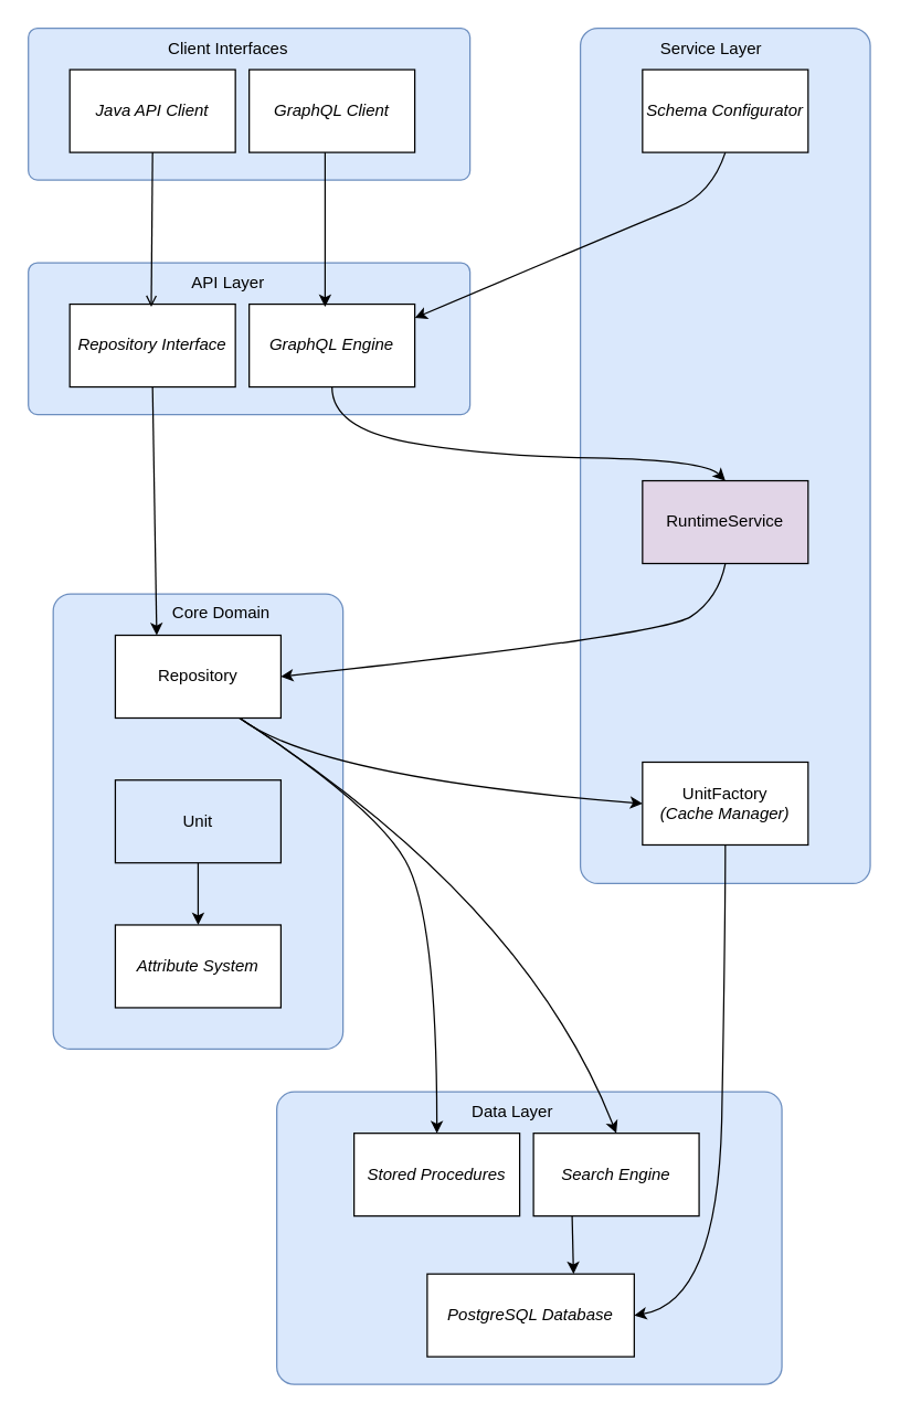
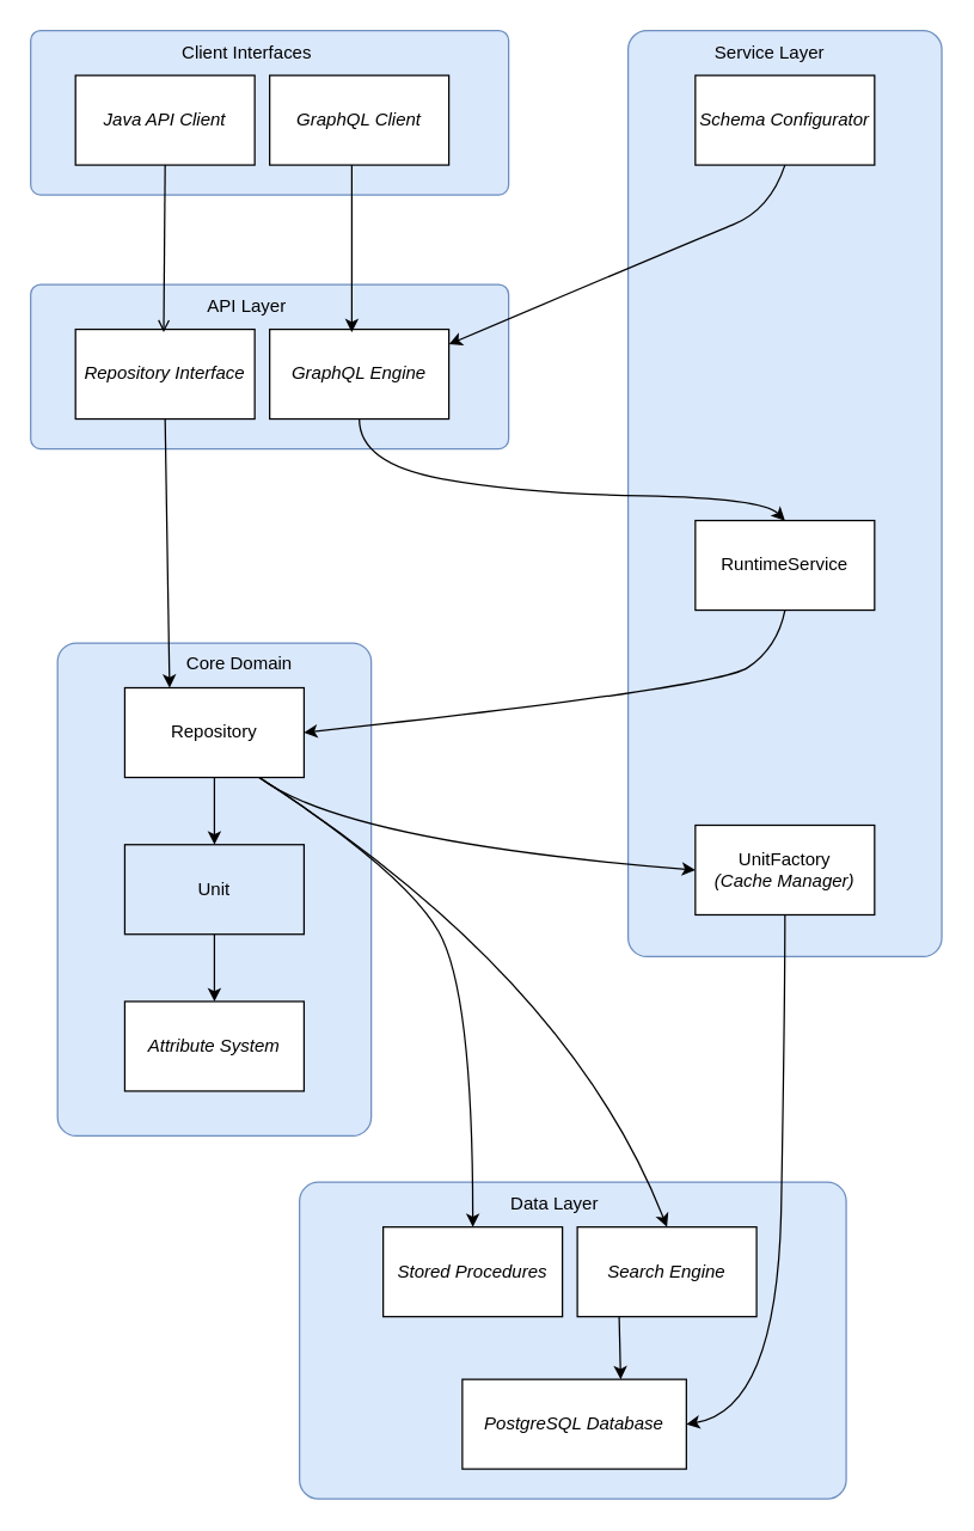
  <mxCell id="0" />
  <mxCell id="1" parent="0" />
  <mxCell id="2" value="" style="rounded=1;whiteSpace=wrap;html=1;arcSize=6;fillColor=#dae8fc;strokeColor=#6c8ebf;" vertex="1" parent="1"><mxGeometry x="20" y="20" width="320" height="110" as="geometry" /></mxCell>
  <mxCell id="3" value="&lt;i&gt;Java API Client&lt;/i&gt;" style="rounded=0;whiteSpace=wrap;html=1;" parent="1" vertex="1"><mxGeometry x="50" y="50" width="120" height="60" as="geometry" /></mxCell>
  <mxCell id="4" value="&lt;i&gt;GraphQL Client&lt;/i&gt;" style="rounded=0;whiteSpace=wrap;html=1;" vertex="1" parent="1"><mxGeometry x="180" y="50" width="120" height="60" as="geometry" /></mxCell>
  <mxCell id="5" value="Client Interfaces" style="text;html=1;align=center;verticalAlign=middle;whiteSpace=wrap;rounded=0;" vertex="1" parent="1"><mxGeometry x="90" y="20" width="150" height="30" as="geometry" /></mxCell>
  <mxCell id="6" value="" style="rounded=1;whiteSpace=wrap;html=1;arcSize=6;fillColor=#dae8fc;strokeColor=#6c8ebf;" vertex="1" parent="1"><mxGeometry x="20" y="190" width="320" height="110" as="geometry" /></mxCell>
  <mxCell id="7" value="&lt;i&gt;Repository Interface&lt;/i&gt;" style="rounded=0;whiteSpace=wrap;html=1;" vertex="1" parent="1"><mxGeometry x="50" y="220" width="120" height="60" as="geometry" /></mxCell>
  <mxCell id="8" value="&lt;i&gt;GraphQL Engine&lt;/i&gt;" style="rounded=0;whiteSpace=wrap;html=1;" vertex="1" parent="1"><mxGeometry x="180" y="220" width="120" height="60" as="geometry" /></mxCell>
  <mxCell id="9" value="API Layer" style="text;html=1;align=center;verticalAlign=middle;whiteSpace=wrap;rounded=0;" vertex="1" parent="1"><mxGeometry x="90" y="190" width="150" height="30" as="geometry" /></mxCell>
  <mxCell id="10" value="" style="rounded=1;whiteSpace=wrap;html=1;arcSize=6;fillColor=#dae8fc;strokeColor=#6c8ebf;" vertex="1" parent="1"><mxGeometry x="38" y="430" width="210" height="330" as="geometry" /></mxCell>
+ <mxCell id="11" style="edgeStyle=orthogonalEdgeStyle;rounded=0;orthogonalLoop=1;jettySize=auto;html=1;" edge="1" parent="1" source="12" target="14"><mxGeometry relative="1" as="geometry" /></mxCell>
  <mxCell id="12" value="Repository" style="rounded=0;whiteSpace=wrap;html=1;" vertex="1" parent="1"><mxGeometry x="83" y="460" width="120" height="60" as="geometry" /></mxCell>
  <mxCell id="13" style="edgeStyle=orthogonalEdgeStyle;rounded=0;orthogonalLoop=1;jettySize=auto;html=1;entryX=0.5;entryY=0;entryDx=0;entryDy=0;" edge="1" parent="1" source="14" target="16"><mxGeometry relative="1" as="geometry" /></mxCell>
  <mxCell id="14" value="Unit" style="rounded=0;whiteSpace=wrap;html=1;fillColor=#dae8fc;" vertex="1" parent="1"><mxGeometry x="83" y="565" width="120" height="60" as="geometry" /></mxCell>
  <mxCell id="15" value="Core Domain" style="text;html=1;align=center;verticalAlign=middle;whiteSpace=wrap;rounded=0;" vertex="1" parent="1"><mxGeometry x="85" y="429" width="150" height="30" as="geometry" /></mxCell>
  <mxCell id="16" value="&lt;i&gt;Attribute System&lt;/i&gt;" style="rounded=0;whiteSpace=wrap;html=1;" vertex="1" parent="1"><mxGeometry x="83" y="670" width="120" height="60" as="geometry" /></mxCell>
  <mxCell id="17" value="" style="endArrow=open;html=1;rounded=0;exitX=0.5;exitY=1;exitDx=0;exitDy=0;entryX=0.127;entryY=1.067;entryDx=0;entryDy=0;entryPerimeter=0;" edge="1" parent="1" source="3" target="9"><mxGeometry width="50" height="50" relative="1" as="geometry"><mxPoint x="360" y="520" as="sourcePoint" /><mxPoint x="410" y="470" as="targetPoint" /></mxGeometry></mxCell>
  <mxCell id="18" value="" style="endArrow=classic;html=1;rounded=0;entryX=0.127;entryY=1.067;entryDx=0;entryDy=0;entryPerimeter=0;" edge="1" parent="1"><mxGeometry width="50" height="50" relative="1" as="geometry"><mxPoint x="235" y="110" as="sourcePoint" /><mxPoint x="235" y="222" as="targetPoint" /></mxGeometry></mxCell>
  <mxCell id="19" value="" style="rounded=1;whiteSpace=wrap;html=1;arcSize=6;fillColor=#dae8fc;strokeColor=#6c8ebf;" vertex="1" parent="1"><mxGeometry x="420" y="20" width="210" height="620" as="geometry" /></mxCell>
  <mxCell id="20" value="&lt;i&gt;Schema Configurator&lt;/i&gt;" style="rounded=0;whiteSpace=wrap;html=1;" vertex="1" parent="1"><mxGeometry x="465" y="50" width="120" height="60" as="geometry" /></mxCell>
- <mxCell id="21" value="RuntimeService" style="rounded=0;whiteSpace=wrap;html=1;fillColor=#e1d5e7;" vertex="1" parent="1"><mxGeometry x="465" y="348" width="120" height="60" as="geometry" /></mxCell>
+ <mxCell id="21" value="RuntimeService" style="rounded=0;whiteSpace=wrap;html=1;" vertex="1" parent="1"><mxGeometry x="465" y="348" width="120" height="60" as="geometry" /></mxCell>
  <mxCell id="22" value="Service Layer" style="text;html=1;align=center;verticalAlign=middle;whiteSpace=wrap;rounded=0;" vertex="1" parent="1"><mxGeometry x="440" y="20" width="150" height="30" as="geometry" /></mxCell>
  <mxCell id="23" value="UnitFactory&lt;br&gt;&lt;i&gt;(Cache Manager)&lt;/i&gt;" style="rounded=0;whiteSpace=wrap;html=1;" vertex="1" parent="1"><mxGeometry x="465" y="552" width="120" height="60" as="geometry" /></mxCell>
  <mxCell id="24" value="" style="curved=1;endArrow=classic;html=1;rounded=0;entryX=0.875;entryY=0.364;entryDx=0;entryDy=0;entryPerimeter=0;exitX=0.5;exitY=1;exitDx=0;exitDy=0;" edge="1" parent="1" source="20" target="6"><mxGeometry width="50" height="50" relative="1" as="geometry"><mxPoint x="525" y="113" as="sourcePoint" /><mxPoint x="515" y="160" as="targetPoint" /><Array as="points"><mxPoint x="515" y="140" /><mxPoint x="465" y="160" /></Array></mxGeometry></mxCell>
  <mxCell id="25" value="" style="curved=1;endArrow=classic;html=1;rounded=0;exitX=0.5;exitY=1;exitDx=0;exitDy=0;entryX=0.5;entryY=0;entryDx=0;entryDy=0;" edge="1" parent="1" source="8" target="21"><mxGeometry width="50" height="50" relative="1" as="geometry"><mxPoint x="360" y="500" as="sourcePoint" /><mxPoint x="410" y="450" as="targetPoint" /><Array as="points"><mxPoint x="240" y="310" /><mxPoint x="350" y="330" /><mxPoint x="510" y="333" /></Array></mxGeometry></mxCell>
  <mxCell id="26" value="" style="curved=1;endArrow=classic;html=1;rounded=0;exitX=0.5;exitY=1;exitDx=0;exitDy=0;entryX=1;entryY=0.5;entryDx=0;entryDy=0;" edge="1" parent="1" source="21" target="12"><mxGeometry width="50" height="50" relative="1" as="geometry"><mxPoint x="360" y="500" as="sourcePoint" /><mxPoint x="410" y="450" as="targetPoint" /><Array as="points"><mxPoint x="520" y="433" /><mxPoint x="480" y="460" /></Array></mxGeometry></mxCell>
  <mxCell id="27" value="" style="curved=1;endArrow=classic;html=1;rounded=0;exitX=0.75;exitY=1;exitDx=0;exitDy=0;entryX=0;entryY=0.5;entryDx=0;entryDy=0;" edge="1" parent="1" source="12" target="23"><mxGeometry width="50" height="50" relative="1" as="geometry"><mxPoint x="360" y="500" as="sourcePoint" /><mxPoint x="410" y="450" as="targetPoint" /><Array as="points"><mxPoint x="230" y="563" /></Array></mxGeometry></mxCell>
  <mxCell id="28" value="" style="rounded=1;whiteSpace=wrap;html=1;arcSize=6;fillColor=#dae8fc;strokeColor=#6c8ebf;" vertex="1" parent="1"><mxGeometry x="200" y="791" width="366" height="212" as="geometry" /></mxCell>
  <mxCell id="29" value="&lt;i&gt;Stored Procedures&lt;/i&gt;" style="rounded=0;whiteSpace=wrap;html=1;" vertex="1" parent="1"><mxGeometry x="256" y="821" width="120" height="60" as="geometry" /></mxCell>
  <mxCell id="30" value="&lt;i&gt;Search Engine&lt;/i&gt;" style="rounded=0;whiteSpace=wrap;html=1;" vertex="1" parent="1"><mxGeometry x="386" y="821" width="120" height="60" as="geometry" /></mxCell>
  <mxCell id="31" value="Data Layer" style="text;html=1;align=center;verticalAlign=middle;whiteSpace=wrap;rounded=0;" vertex="1" parent="1"><mxGeometry x="296" y="791" width="150" height="30" as="geometry" /></mxCell>
  <mxCell id="32" value="&lt;i&gt;PostgreSQL Database&lt;/i&gt;" style="rounded=0;whiteSpace=wrap;html=1;" vertex="1" parent="1"><mxGeometry x="309" y="923" width="150" height="60" as="geometry" /></mxCell>
  <mxCell id="33" value="" style="curved=1;endArrow=classic;html=1;rounded=0;exitX=0.5;exitY=1;exitDx=0;exitDy=0;entryX=1;entryY=0.5;entryDx=0;entryDy=0;" edge="1" parent="1" source="23" target="32"><mxGeometry width="50" height="50" relative="1" as="geometry"><mxPoint x="650" y="730" as="sourcePoint" /><mxPoint x="700" y="680" as="targetPoint" /><Array as="points"><mxPoint x="525" y="673" /><mxPoint x="520" y="943" /></Array></mxGeometry></mxCell>
  <mxCell id="34" value="" style="curved=1;endArrow=classic;html=1;rounded=0;exitX=0.75;exitY=1;exitDx=0;exitDy=0;entryX=0.5;entryY=0;entryDx=0;entryDy=0;" edge="1" parent="1" source="12" target="29"><mxGeometry width="50" height="50" relative="1" as="geometry"><mxPoint x="270" y="588" as="sourcePoint" /><mxPoint x="530" y="618" as="targetPoint" /><Array as="points"><mxPoint x="270" y="583" /><mxPoint x="316" y="663" /></Array></mxGeometry></mxCell>
  <mxCell id="35" value="" style="curved=1;endArrow=classic;html=1;rounded=0;exitX=0.75;exitY=1;exitDx=0;exitDy=0;entryX=0.5;entryY=0;entryDx=0;entryDy=0;" edge="1" parent="1" source="12" target="30"><mxGeometry width="50" height="50" relative="1" as="geometry"><mxPoint x="210" y="523" as="sourcePoint" /><mxPoint x="321" y="824" as="targetPoint" /><Array as="points"><mxPoint x="380" y="653" /></Array></mxGeometry></mxCell>
  <mxCell id="36" value="" style="endArrow=classic;html=1;rounded=0;entryX=0.25;entryY=0;entryDx=0;entryDy=0;exitX=0.75;exitY=1;exitDx=0;exitDy=0;" edge="1" parent="1"><mxGeometry width="50" height="50" relative="1" as="geometry"><mxPoint x="414" y="881" as="sourcePoint" /><mxPoint x="415" y="923" as="targetPoint" /></mxGeometry></mxCell>
  <mxCell id="37" value="" style="endArrow=classic;html=1;rounded=0;exitX=0.5;exitY=1;exitDx=0;exitDy=0;entryX=0.25;entryY=0;entryDx=0;entryDy=0;" edge="1" parent="1" source="7" target="12"><mxGeometry width="50" height="50" relative="1" as="geometry"><mxPoint x="101" y="162" as="sourcePoint" /><mxPoint x="100" y="274" as="targetPoint" /></mxGeometry></mxCell>
